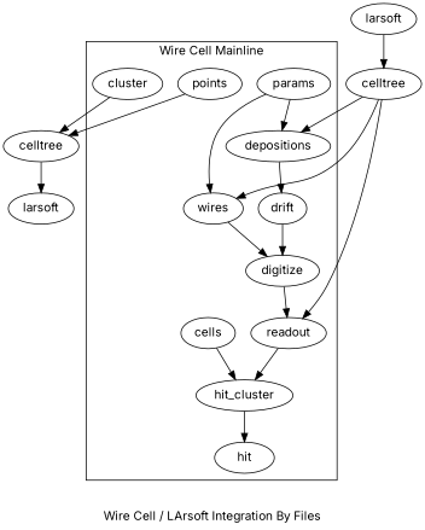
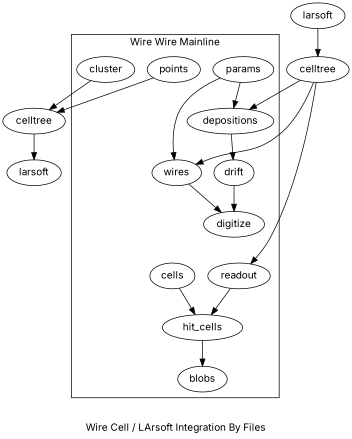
  digraph {
    fontname=Inter
    label="Wire Cell / LArsoft Integration By Files"
    node [fontname=Inter]
    edge [fontname=Inter]
    params
    depositions
    drift
    digitize
    readout
-   hit_cells [label=hit_cluster]
-   blobs [label=hit]
+   hit_cells
+   blobs
    n8 [label=points]
    cluster
    wires
    cells
    n12 [label=celltree]
    n13 [label=larsoft]
    larsoft
    celltree
    subgraph cluster_1 {
-     label="Wire Cell Mainline"
+     label="Wire Wire Mainline"
      params
      depositions
      drift
      digitize
      readout
      hit_cells
      blobs
      n8
      cluster
      wires
      cells
    }
    params -> depositions
    params -> wires
    depositions -> drift
    drift -> digitize
-   digitize -> readout
    readout -> hit_cells
    hit_cells -> blobs
    n8 -> n12
    cluster -> n12
    wires -> digitize
    cells -> hit_cells
    n12 -> n13
    larsoft -> celltree
    celltree -> depositions
    celltree -> readout
    celltree -> wires
  }
